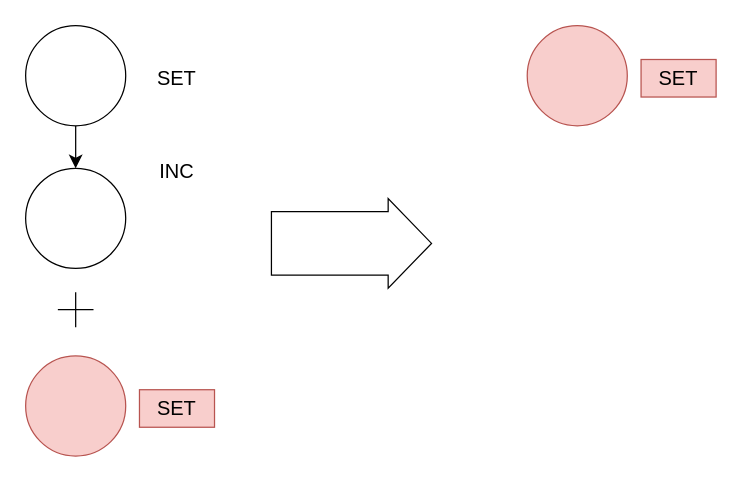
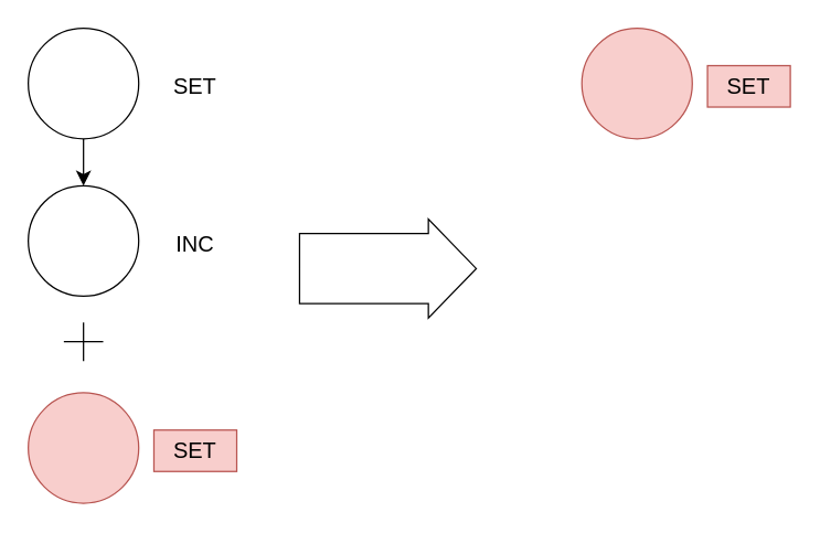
  <mxCell id="0" />
  <mxCell id="1" parent="0" />
  <mxCell id="2" style="edgeStyle=none;curved=1;rounded=0;orthogonalLoop=1;jettySize=auto;html=1;exitX=0.5;exitY=1;exitDx=0;exitDy=0;entryX=0.5;entryY=0;entryDx=0;entryDy=0;fontSize=12;startSize=8;endSize=8;" edge="1" parent="1" source="3" target="5"><mxGeometry relative="1" as="geometry" /></mxCell>
  <mxCell id="3" value="" style="ellipse;whiteSpace=wrap;html=1;aspect=fixed;" vertex="1" parent="1"><mxGeometry x="20" y="20" width="80" height="80" as="geometry" /></mxCell>
  <mxCell id="4" value="SET" style="text;html=1;align=center;verticalAlign=middle;whiteSpace=wrap;rounded=0;fontSize=16;" vertex="1" parent="1"><mxGeometry x="111" y="47" width="60" height="30" as="geometry" /></mxCell>
  <mxCell id="5" value="" style="ellipse;whiteSpace=wrap;html=1;aspect=fixed;" vertex="1" parent="1"><mxGeometry x="20" y="134" width="80" height="80" as="geometry" /></mxCell>
- <mxCell id="6" value="INC" style="text;html=1;align=center;verticalAlign=middle;whiteSpace=wrap;rounded=0;fontSize=16;" vertex="1" parent="1"><mxGeometry x="111" y="121" width="60" height="30" as="geometry" /></mxCell>
+ <mxCell id="6" value="INC" style="text;html=1;align=center;verticalAlign=middle;whiteSpace=wrap;rounded=0;fontSize=16;" vertex="1" parent="1"><mxGeometry x="111" y="161" width="60" height="30" as="geometry" /></mxCell>
  <mxCell id="7" value="" style="ellipse;whiteSpace=wrap;html=1;aspect=fixed;fillColor=#f8cecc;strokeColor=#b85450;" vertex="1" parent="1"><mxGeometry x="20" y="284" width="80" height="80" as="geometry" /></mxCell>
  <mxCell id="8" value="SET" style="text;html=1;align=center;verticalAlign=middle;whiteSpace=wrap;rounded=0;fontSize=16;fillColor=#f8cecc;strokeColor=#b85450;" vertex="1" parent="1"><mxGeometry x="111" y="311" width="60" height="30" as="geometry" /></mxCell>
  <mxCell id="9" value="" style="shape=cross;whiteSpace=wrap;html=1;size=0;" vertex="1" parent="1"><mxGeometry x="45.75" y="233" width="28.5" height="28" as="geometry" /></mxCell>
  <mxCell id="10" value="" style="shape=flexArrow;endArrow=classic;html=1;rounded=0;fontSize=12;startSize=8;endSize=11.225;curved=1;width=50.833;" edge="1" parent="1"><mxGeometry width="50" height="50" relative="1" as="geometry"><mxPoint x="216" y="194" as="sourcePoint" /><mxPoint x="345" y="194" as="targetPoint" /></mxGeometry></mxCell>
  <mxCell id="11" value="" style="ellipse;whiteSpace=wrap;html=1;aspect=fixed;fillColor=#f8cecc;strokeColor=#b85450;" vertex="1" parent="1"><mxGeometry x="421" y="20" width="80" height="80" as="geometry" /></mxCell>
  <mxCell id="12" value="SET" style="text;html=1;align=center;verticalAlign=middle;whiteSpace=wrap;rounded=0;fontSize=16;fillColor=#f8cecc;strokeColor=#b85450;" vertex="1" parent="1"><mxGeometry x="512" y="47" width="60" height="30" as="geometry" /></mxCell>
